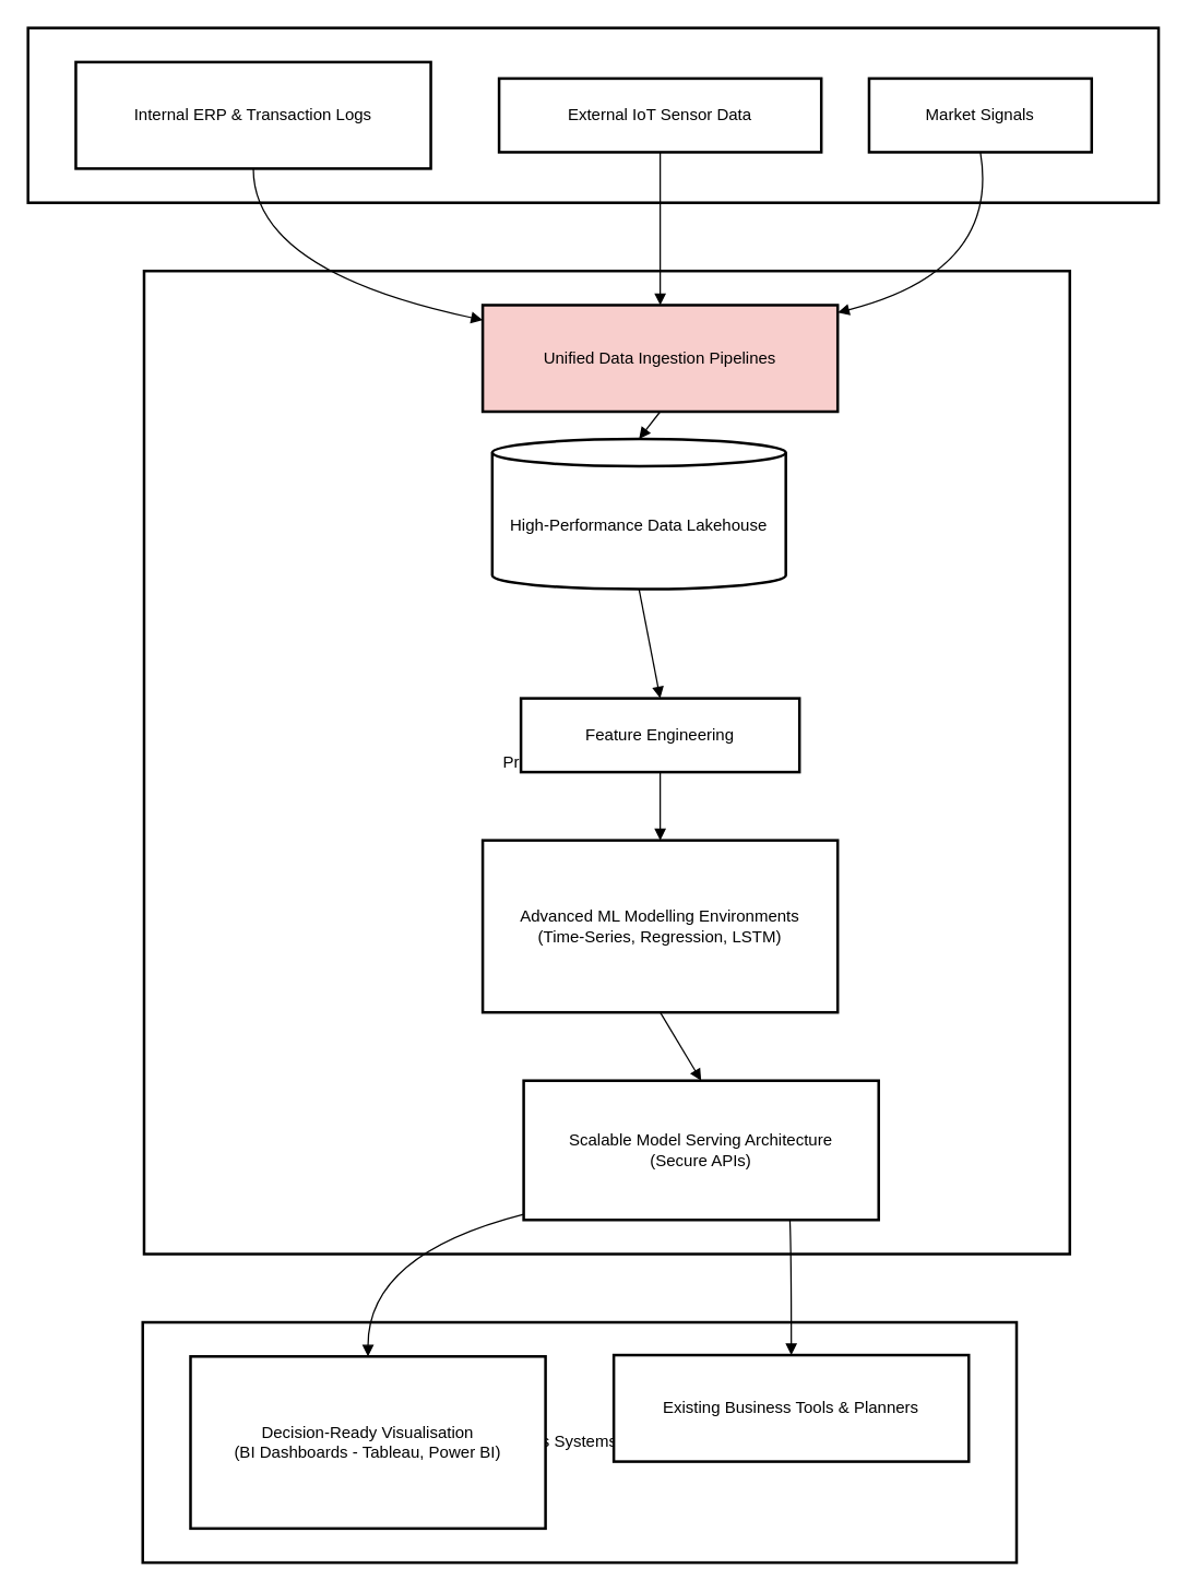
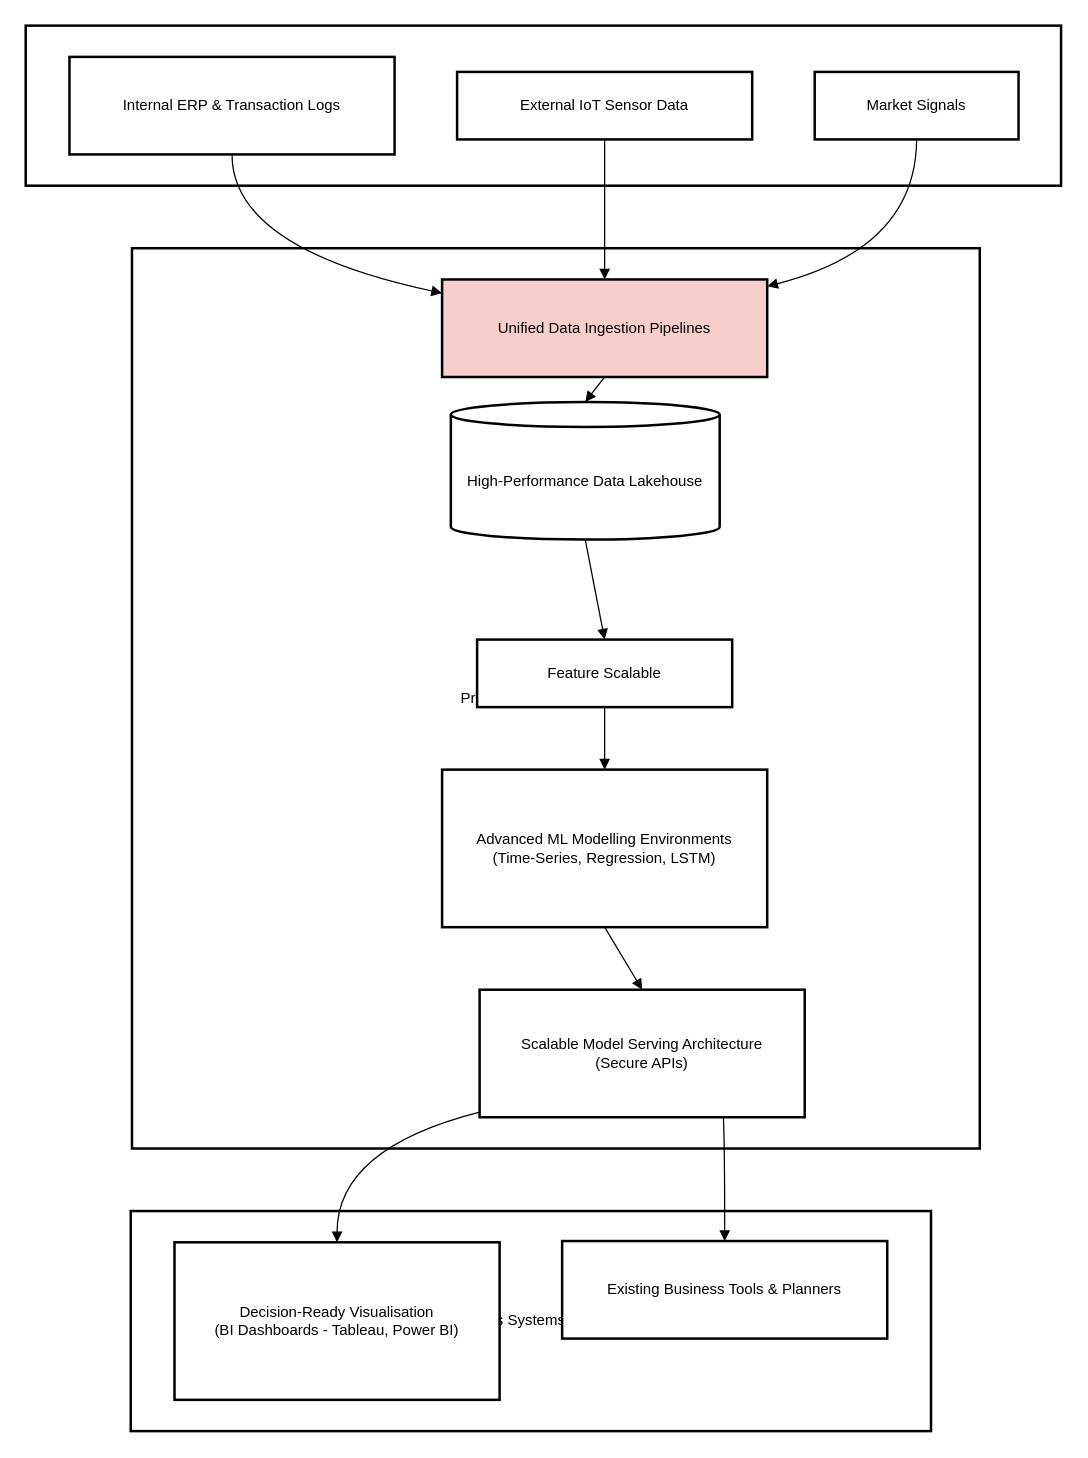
  <mxCell id="0" />
  <mxCell id="1" parent="0" />
  <mxCell id="2" value="Business Systems &amp; Tools" style="whiteSpace=wrap;strokeWidth=2;" vertex="1" parent="1"><mxGeometry x="104" y="968" width="640" height="176" as="geometry" /></mxCell>
  <mxCell id="3" value="Predictive Analytics Platform" style="whiteSpace=wrap;strokeWidth=2;" vertex="1" parent="1"><mxGeometry x="105" y="198" width="678" height="720" as="geometry" /></mxCell>
  <mxCell id="4" value="Data Sources" style="whiteSpace=wrap;strokeWidth=2;" vertex="1" parent="1"><mxGeometry x="20" y="20" width="828" height="128" as="geometry" /></mxCell>
  <mxCell id="5" value="Internal ERP &amp; Transaction Logs" style="whiteSpace=wrap;strokeWidth=2;" vertex="1" parent="1"><mxGeometry x="55" y="45" width="260" height="78" as="geometry" /></mxCell>
  <mxCell id="6" value="External IoT Sensor Data" style="whiteSpace=wrap;strokeWidth=2;" vertex="1" parent="1"><mxGeometry x="365" y="57" width="236" height="54" as="geometry" /></mxCell>
- <mxCell id="7" value="Market Signals" style="whiteSpace=wrap;strokeWidth=2;" vertex="1" parent="1"><mxGeometry x="636" y="57" width="163" height="54" as="geometry" /></mxCell>
+ <mxCell id="7" value="Market Signals" style="whiteSpace=wrap;strokeWidth=2;" vertex="1" parent="1"><mxGeometry x="651" y="57" width="163" height="54" as="geometry" /></mxCell>
  <mxCell id="8" value="Unified Data Ingestion Pipelines" style="whiteSpace=wrap;strokeWidth=2;fillColor=#f8cecc;" vertex="1" parent="1"><mxGeometry x="353" y="223" width="260" height="78" as="geometry" /></mxCell>
  <mxCell id="9" value="High-Performance Data Lakehouse" style="shape=cylinder3;boundedLbl=1;backgroundOutline=1;size=10;strokeWidth=2;whiteSpace=wrap;" vertex="1" parent="1"><mxGeometry x="360" y="321" width="215" height="110" as="geometry" /></mxCell>
- <mxCell id="10" value="Feature Engineering" style="whiteSpace=wrap;strokeWidth=2;" vertex="1" parent="1"><mxGeometry x="381" y="511" width="204" height="54" as="geometry" /></mxCell>
+ <mxCell id="10" value="Feature Scalable" style="whiteSpace=wrap;strokeWidth=2;" vertex="1" parent="1"><mxGeometry x="381" y="511" width="204" height="54" as="geometry" /></mxCell>
  <mxCell id="11" value="Advanced ML Modelling Environments &#10;(Time-Series, Regression, LSTM)" style="whiteSpace=wrap;strokeWidth=2;" vertex="1" parent="1"><mxGeometry x="353" y="615" width="260" height="126" as="geometry" /></mxCell>
  <mxCell id="12" value="Scalable Model Serving Architecture &#10;(Secure APIs)" style="whiteSpace=wrap;strokeWidth=2;" vertex="1" parent="1"><mxGeometry x="383" y="791" width="260" height="102" as="geometry" /></mxCell>
  <mxCell id="13" value="Decision-Ready Visualisation &#10;(BI Dashboards - Tableau, Power BI)" style="whiteSpace=wrap;strokeWidth=2;" vertex="1" parent="1"><mxGeometry x="139" y="993" width="260" height="126" as="geometry" /></mxCell>
  <mxCell id="14" value="Existing Business Tools &amp; Planners" style="whiteSpace=wrap;strokeWidth=2;" vertex="1" parent="1"><mxGeometry x="449" y="992" width="260" height="78" as="geometry" /></mxCell>
  <mxCell id="15" value="" style="curved=1;startArrow=none;endArrow=block;exitX=0.5;exitY=1;entryX=0;entryY=0.14;rounded=0;" edge="1" parent="1" source="5" target="8"><mxGeometry relative="1" as="geometry"><Array as="points"><mxPoint x="185" y="198" /></Array></mxGeometry></mxCell>
  <mxCell id="16" value="" style="curved=1;startArrow=none;endArrow=block;exitX=0.5;exitY=1;entryX=0.5;entryY=0;rounded=0;" edge="1" parent="1" source="6" target="8"><mxGeometry relative="1" as="geometry"><Array as="points" /></mxGeometry></mxCell>
  <mxCell id="17" value="" style="curved=1;startArrow=none;endArrow=block;exitX=0.5;exitY=1;entryX=1;entryY=0.07;rounded=0;" edge="1" parent="1" source="7" target="8"><mxGeometry relative="1" as="geometry"><Array as="points"><mxPoint x="732" y="198" /></Array></mxGeometry></mxCell>
  <mxCell id="18" value="" style="curved=1;startArrow=none;endArrow=block;exitX=0.5;exitY=1;entryX=0.5;entryY=0;rounded=0;" edge="1" parent="1" source="8" target="9"><mxGeometry relative="1" as="geometry"><Array as="points" /></mxGeometry></mxCell>
  <mxCell id="19" value="" style="curved=1;startArrow=none;endArrow=block;exitX=0.5;exitY=1;entryX=0.5;entryY=0.01;rounded=0;" edge="1" parent="1" source="9" target="10"><mxGeometry relative="1" as="geometry"><Array as="points" /></mxGeometry></mxCell>
  <mxCell id="20" value="" style="curved=1;startArrow=none;endArrow=block;exitX=0.5;exitY=1.01;entryX=0.5;entryY=0;rounded=0;" edge="1" parent="1" source="10" target="11"><mxGeometry relative="1" as="geometry"><Array as="points" /></mxGeometry></mxCell>
  <mxCell id="21" value="" style="curved=1;startArrow=none;endArrow=block;exitX=0.5;exitY=1;entryX=0.5;entryY=0;rounded=0;" edge="1" parent="1" source="11" target="12"><mxGeometry relative="1" as="geometry"><Array as="points" /></mxGeometry></mxCell>
  <mxCell id="22" value="" style="curved=1;startArrow=none;endArrow=block;exitX=0;exitY=0.96;entryX=0.5;entryY=0;rounded=0;" edge="1" parent="1" source="12" target="13"><mxGeometry relative="1" as="geometry"><Array as="points"><mxPoint x="269" y="918" /></Array></mxGeometry></mxCell>
  <mxCell id="23" value="" style="curved=1;startArrow=none;endArrow=block;exitX=0.75;exitY=1;entryX=0.5;entryY=0.01;rounded=0;" edge="1" parent="1" source="12" target="14"><mxGeometry relative="1" as="geometry"><Array as="points"><mxPoint x="579" y="918" /></Array></mxGeometry></mxCell>
